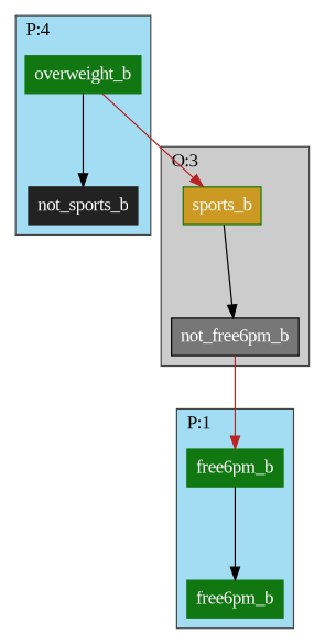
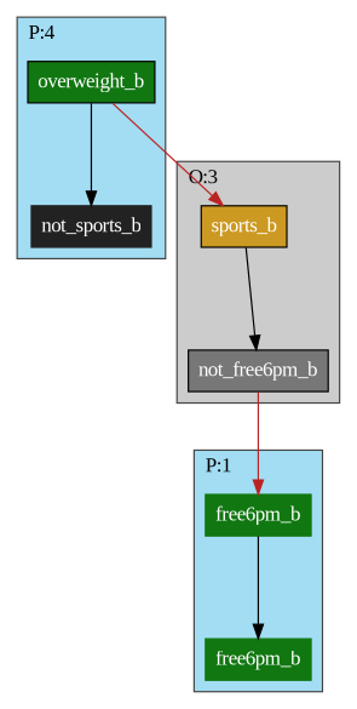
  digraph {
    bgcolor="#FFFFFF"
    compound=true
    fontname="Liberation Serif"
    rankdir=TB
    ranksep=1
    node [color="#117711" fillcolor="#117711" fontcolor=white fontname="Liberation Serif" margin="0.1,0.1" shape=box style=filled]
    edge [color="#000000" fontname="Liberation Serif"]
    n1 [height=0.4 label=free6pm_b width=0.6]
    n2 [height=0.4 label=free6pm_b width=0.6]
    n3 [color="#000000" fillcolor="#777777" fontcolor="#FFFFFF" height=0.4 label=not_free6pm_b width=0.6]
-   n4 [fillcolor="#CC9922" fontcolor="#FFFFFF" height=0.4 label=sports_b width=0.6]
+   n4 [color="#000000" fillcolor="#CC9922" fontcolor="#FFFFFF" height=0.4 label=sports_b width=0.6]
    n5 [color="#222222" fillcolor="#222222" height=0.4 label=not_sports_b width=0.6]
-   n6 [height=0.4 label=overweight_b width=0.6]
+   n6 [color="#000000" height=0.4 label=overweight_b width=0.6]
    subgraph cluster_1 {
      color="#A2DDF3"
      label="P:1"
      labeljust=l
      pencolor="#444444"
      style=filled
      n1
      n2
    }
    subgraph cluster_2 {
      color="#CCCCCC"
      label="O:3"
      labeljust=l
      pencolor="#444444"
      style=filled
      n3
      n4
    }
    subgraph cluster_3 {
      color="#A2DDF3"
      label="P:4"
      labeljust=l
      pencolor="#444444"
      style=filled
      n5
      n6
    }
    n2 -> n1
    n3 -> n2 [color="#BB2222"]
    n4 -> n3
    n6 -> n4 [color="#BB2222"]
    n6 -> n5
  }
